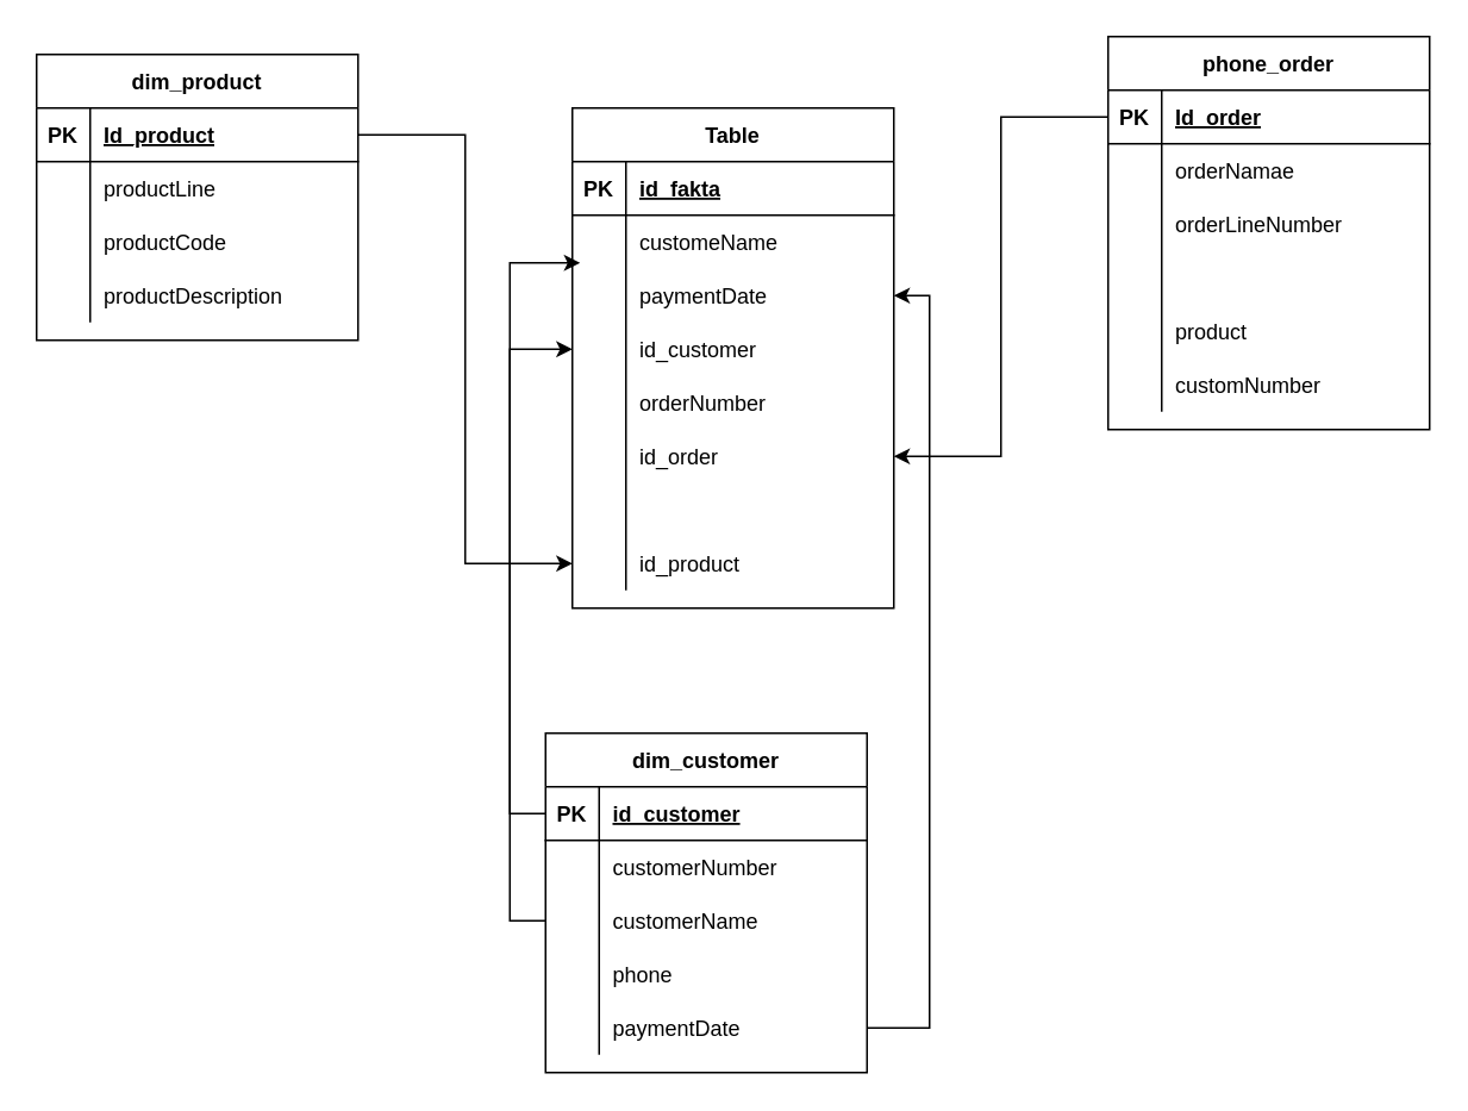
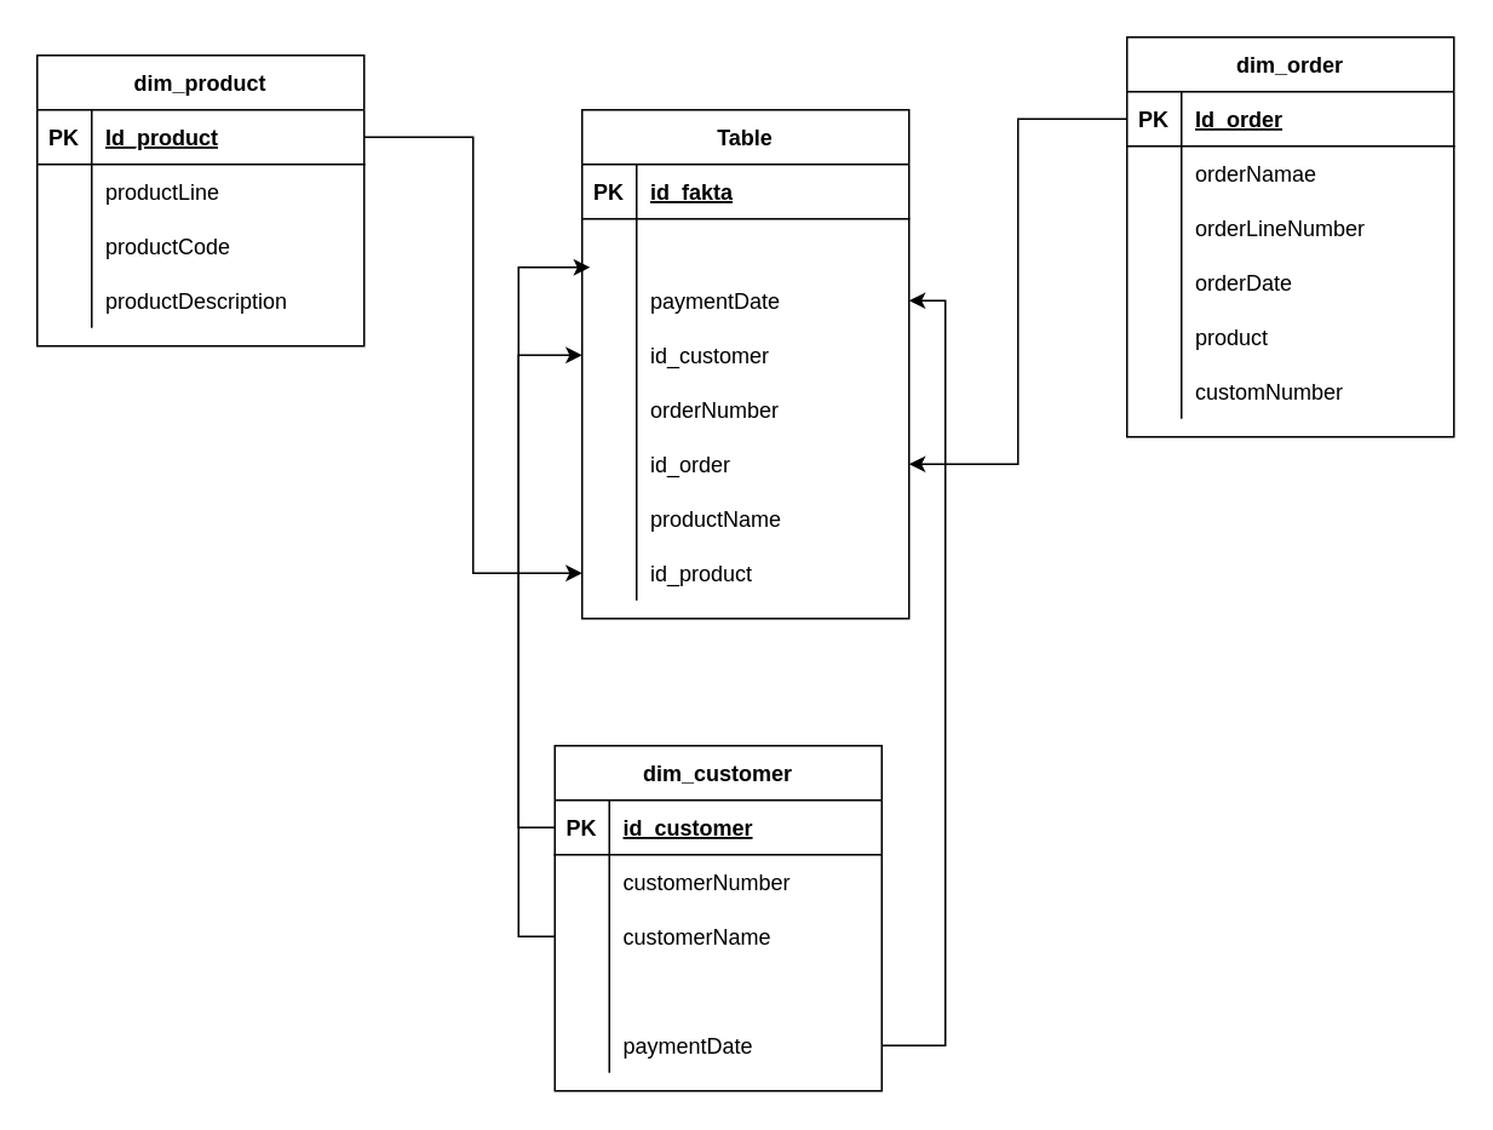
  <mxCell id="0" />
  <mxCell id="1" parent="0" />
  <mxCell id="2" value="dim_product" style="shape=table;startSize=30;container=1;collapsible=1;childLayout=tableLayout;fixedRows=1;rowLines=0;fontStyle=1;align=center;resizeLast=1;" vertex="1" parent="1"><mxGeometry x="20" y="30" width="180" height="160" as="geometry" /></mxCell>
  <mxCell id="3" value="" style="shape=partialRectangle;collapsible=0;dropTarget=0;pointerEvents=0;fillColor=none;top=0;left=0;bottom=1;right=0;points=[[0,0.5],[1,0.5]];portConstraint=eastwest;" vertex="1" parent="2"><mxGeometry y="30" width="180" height="30" as="geometry" /></mxCell>
  <mxCell id="4" value="PK" style="shape=partialRectangle;connectable=0;fillColor=none;top=0;left=0;bottom=0;right=0;fontStyle=1;overflow=hidden;" vertex="1" parent="3"><mxGeometry width="30" height="30" as="geometry"><mxRectangle width="30" height="30" as="alternateBounds" /></mxGeometry></mxCell>
  <mxCell id="5" value="Id_product" style="shape=partialRectangle;connectable=0;fillColor=none;top=0;left=0;bottom=0;right=0;align=left;spacingLeft=6;fontStyle=5;overflow=hidden;" vertex="1" parent="3"><mxGeometry x="30" width="150" height="30" as="geometry"><mxRectangle width="150" height="30" as="alternateBounds" /></mxGeometry></mxCell>
  <mxCell id="6" value="" style="shape=partialRectangle;collapsible=0;dropTarget=0;pointerEvents=0;fillColor=none;top=0;left=0;bottom=0;right=0;points=[[0,0.5],[1,0.5]];portConstraint=eastwest;" vertex="1" parent="2"><mxGeometry y="60" width="180" height="30" as="geometry" /></mxCell>
  <mxCell id="7" value="" style="shape=partialRectangle;connectable=0;fillColor=none;top=0;left=0;bottom=0;right=0;editable=1;overflow=hidden;" vertex="1" parent="6"><mxGeometry width="30" height="30" as="geometry"><mxRectangle width="30" height="30" as="alternateBounds" /></mxGeometry></mxCell>
  <mxCell id="8" value="productLine" style="shape=partialRectangle;connectable=0;fillColor=none;top=0;left=0;bottom=0;right=0;align=left;spacingLeft=6;overflow=hidden;" vertex="1" parent="6"><mxGeometry x="30" width="150" height="30" as="geometry"><mxRectangle width="150" height="30" as="alternateBounds" /></mxGeometry></mxCell>
  <mxCell id="9" value="" style="shape=partialRectangle;collapsible=0;dropTarget=0;pointerEvents=0;fillColor=none;top=0;left=0;bottom=0;right=0;points=[[0,0.5],[1,0.5]];portConstraint=eastwest;" vertex="1" parent="2"><mxGeometry y="90" width="180" height="30" as="geometry" /></mxCell>
  <mxCell id="10" value="" style="shape=partialRectangle;connectable=0;fillColor=none;top=0;left=0;bottom=0;right=0;editable=1;overflow=hidden;" vertex="1" parent="9"><mxGeometry width="30" height="30" as="geometry"><mxRectangle width="30" height="30" as="alternateBounds" /></mxGeometry></mxCell>
  <mxCell id="11" value="productCode" style="shape=partialRectangle;connectable=0;fillColor=none;top=0;left=0;bottom=0;right=0;align=left;spacingLeft=6;overflow=hidden;" vertex="1" parent="9"><mxGeometry x="30" width="150" height="30" as="geometry"><mxRectangle width="150" height="30" as="alternateBounds" /></mxGeometry></mxCell>
  <mxCell id="12" value="" style="shape=partialRectangle;collapsible=0;dropTarget=0;pointerEvents=0;fillColor=none;top=0;left=0;bottom=0;right=0;points=[[0,0.5],[1,0.5]];portConstraint=eastwest;" vertex="1" parent="2"><mxGeometry y="120" width="180" height="30" as="geometry" /></mxCell>
  <mxCell id="13" value="" style="shape=partialRectangle;connectable=0;fillColor=none;top=0;left=0;bottom=0;right=0;editable=1;overflow=hidden;" vertex="1" parent="12"><mxGeometry width="30" height="30" as="geometry"><mxRectangle width="30" height="30" as="alternateBounds" /></mxGeometry></mxCell>
  <mxCell id="14" value="productDescription" style="shape=partialRectangle;connectable=0;fillColor=none;top=0;left=0;bottom=0;right=0;align=left;spacingLeft=6;overflow=hidden;" vertex="1" parent="12"><mxGeometry x="30" width="150" height="30" as="geometry"><mxRectangle width="150" height="30" as="alternateBounds" /></mxGeometry></mxCell>
- <mxCell id="15" value="phone_order" style="shape=table;startSize=30;container=1;collapsible=1;childLayout=tableLayout;fixedRows=1;rowLines=0;fontStyle=1;align=center;resizeLast=1;" vertex="1" parent="1"><mxGeometry x="620" y="20" width="180" height="220" as="geometry" /></mxCell>
+ <mxCell id="15" value="dim_order" style="shape=table;startSize=30;container=1;collapsible=1;childLayout=tableLayout;fixedRows=1;rowLines=0;fontStyle=1;align=center;resizeLast=1;" vertex="1" parent="1"><mxGeometry x="620" y="20" width="180" height="220" as="geometry" /></mxCell>
  <mxCell id="16" value="" style="shape=partialRectangle;collapsible=0;dropTarget=0;pointerEvents=0;fillColor=none;top=0;left=0;bottom=1;right=0;points=[[0,0.5],[1,0.5]];portConstraint=eastwest;" vertex="1" parent="15"><mxGeometry y="30" width="180" height="30" as="geometry" /></mxCell>
  <mxCell id="17" value="PK" style="shape=partialRectangle;connectable=0;fillColor=none;top=0;left=0;bottom=0;right=0;fontStyle=1;overflow=hidden;" vertex="1" parent="16"><mxGeometry width="30" height="30" as="geometry"><mxRectangle width="30" height="30" as="alternateBounds" /></mxGeometry></mxCell>
  <mxCell id="18" value="Id_order" style="shape=partialRectangle;connectable=0;fillColor=none;top=0;left=0;bottom=0;right=0;align=left;spacingLeft=6;fontStyle=5;overflow=hidden;" vertex="1" parent="16"><mxGeometry x="30" width="150" height="30" as="geometry"><mxRectangle width="150" height="30" as="alternateBounds" /></mxGeometry></mxCell>
  <mxCell id="19" value="" style="shape=partialRectangle;collapsible=0;dropTarget=0;pointerEvents=0;fillColor=none;top=0;left=0;bottom=0;right=0;points=[[0,0.5],[1,0.5]];portConstraint=eastwest;" vertex="1" parent="15"><mxGeometry y="60" width="180" height="30" as="geometry" /></mxCell>
  <mxCell id="20" value="" style="shape=partialRectangle;connectable=0;fillColor=none;top=0;left=0;bottom=0;right=0;editable=1;overflow=hidden;" vertex="1" parent="19"><mxGeometry width="30" height="30" as="geometry"><mxRectangle width="30" height="30" as="alternateBounds" /></mxGeometry></mxCell>
  <mxCell id="21" value="orderNamae" style="shape=partialRectangle;connectable=0;fillColor=none;top=0;left=0;bottom=0;right=0;align=left;spacingLeft=6;overflow=hidden;" vertex="1" parent="19"><mxGeometry x="30" width="150" height="30" as="geometry"><mxRectangle width="150" height="30" as="alternateBounds" /></mxGeometry></mxCell>
  <mxCell id="22" value="" style="shape=partialRectangle;collapsible=0;dropTarget=0;pointerEvents=0;fillColor=none;top=0;left=0;bottom=0;right=0;points=[[0,0.5],[1,0.5]];portConstraint=eastwest;" vertex="1" parent="15"><mxGeometry y="90" width="180" height="30" as="geometry" /></mxCell>
  <mxCell id="23" value="" style="shape=partialRectangle;connectable=0;fillColor=none;top=0;left=0;bottom=0;right=0;editable=1;overflow=hidden;" vertex="1" parent="22"><mxGeometry width="30" height="30" as="geometry"><mxRectangle width="30" height="30" as="alternateBounds" /></mxGeometry></mxCell>
  <mxCell id="24" value="orderLineNumber" style="shape=partialRectangle;connectable=0;fillColor=none;top=0;left=0;bottom=0;right=0;align=left;spacingLeft=6;overflow=hidden;" vertex="1" parent="22"><mxGeometry x="30" width="150" height="30" as="geometry"><mxRectangle width="150" height="30" as="alternateBounds" /></mxGeometry></mxCell>
  <mxCell id="25" value="" style="shape=partialRectangle;collapsible=0;dropTarget=0;pointerEvents=0;fillColor=none;top=0;left=0;bottom=0;right=0;points=[[0,0.5],[1,0.5]];portConstraint=eastwest;" vertex="1" parent="15"><mxGeometry y="120" width="180" height="30" as="geometry" /></mxCell>
  <mxCell id="26" value="" style="shape=partialRectangle;connectable=0;fillColor=none;top=0;left=0;bottom=0;right=0;editable=1;overflow=hidden;" vertex="1" parent="25"><mxGeometry width="30" height="30" as="geometry"><mxRectangle width="30" height="30" as="alternateBounds" /></mxGeometry></mxCell>
+ <mxCell id="27" value="orderDate" style="shape=partialRectangle;connectable=0;fillColor=none;top=0;left=0;bottom=0;right=0;align=left;spacingLeft=6;overflow=hidden;" vertex="1" parent="25"><mxGeometry x="30" width="150" height="30" as="geometry"><mxRectangle width="150" height="30" as="alternateBounds" /></mxGeometry></mxCell>
  <mxCell id="28" value="" style="shape=partialRectangle;collapsible=0;dropTarget=0;pointerEvents=0;fillColor=none;top=0;left=0;bottom=0;right=0;points=[[0,0.5],[1,0.5]];portConstraint=eastwest;" vertex="1" parent="15"><mxGeometry y="150" width="180" height="30" as="geometry" /></mxCell>
  <mxCell id="29" value="" style="shape=partialRectangle;connectable=0;fillColor=none;top=0;left=0;bottom=0;right=0;editable=1;overflow=hidden;" vertex="1" parent="28"><mxGeometry width="30" height="30" as="geometry"><mxRectangle width="30" height="30" as="alternateBounds" /></mxGeometry></mxCell>
  <mxCell id="30" value="product" style="shape=partialRectangle;connectable=0;fillColor=none;top=0;left=0;bottom=0;right=0;align=left;spacingLeft=6;overflow=hidden;" vertex="1" parent="28"><mxGeometry x="30" width="150" height="30" as="geometry"><mxRectangle width="150" height="30" as="alternateBounds" /></mxGeometry></mxCell>
  <mxCell id="31" value="" style="shape=partialRectangle;collapsible=0;dropTarget=0;pointerEvents=0;fillColor=none;top=0;left=0;bottom=0;right=0;points=[[0,0.5],[1,0.5]];portConstraint=eastwest;" vertex="1" parent="15"><mxGeometry y="180" width="180" height="30" as="geometry" /></mxCell>
  <mxCell id="32" value="" style="shape=partialRectangle;connectable=0;fillColor=none;top=0;left=0;bottom=0;right=0;editable=1;overflow=hidden;" vertex="1" parent="31"><mxGeometry width="30" height="30" as="geometry"><mxRectangle width="30" height="30" as="alternateBounds" /></mxGeometry></mxCell>
  <mxCell id="33" value="customNumber" style="shape=partialRectangle;connectable=0;fillColor=none;top=0;left=0;bottom=0;right=0;align=left;spacingLeft=6;overflow=hidden;" vertex="1" parent="31"><mxGeometry x="30" width="150" height="30" as="geometry"><mxRectangle width="150" height="30" as="alternateBounds" /></mxGeometry></mxCell>
  <mxCell id="34" value="dim_customer" style="shape=table;startSize=30;container=1;collapsible=1;childLayout=tableLayout;fixedRows=1;rowLines=0;fontStyle=1;align=center;resizeLast=1;" vertex="1" parent="1"><mxGeometry x="305" y="410" width="180" height="190" as="geometry" /></mxCell>
  <mxCell id="35" value="" style="shape=partialRectangle;collapsible=0;dropTarget=0;pointerEvents=0;fillColor=none;top=0;left=0;bottom=1;right=0;points=[[0,0.5],[1,0.5]];portConstraint=eastwest;" vertex="1" parent="34"><mxGeometry y="30" width="180" height="30" as="geometry" /></mxCell>
  <mxCell id="36" value="PK" style="shape=partialRectangle;connectable=0;fillColor=none;top=0;left=0;bottom=0;right=0;fontStyle=1;overflow=hidden;" vertex="1" parent="35"><mxGeometry width="30" height="30" as="geometry"><mxRectangle width="30" height="30" as="alternateBounds" /></mxGeometry></mxCell>
  <mxCell id="37" value="id_customer" style="shape=partialRectangle;connectable=0;fillColor=none;top=0;left=0;bottom=0;right=0;align=left;spacingLeft=6;fontStyle=5;overflow=hidden;" vertex="1" parent="35"><mxGeometry x="30" width="150" height="30" as="geometry"><mxRectangle width="150" height="30" as="alternateBounds" /></mxGeometry></mxCell>
  <mxCell id="38" value="" style="shape=partialRectangle;collapsible=0;dropTarget=0;pointerEvents=0;fillColor=none;top=0;left=0;bottom=0;right=0;points=[[0,0.5],[1,0.5]];portConstraint=eastwest;" vertex="1" parent="34"><mxGeometry y="60" width="180" height="30" as="geometry" /></mxCell>
  <mxCell id="39" value="" style="shape=partialRectangle;connectable=0;fillColor=none;top=0;left=0;bottom=0;right=0;editable=1;overflow=hidden;" vertex="1" parent="38"><mxGeometry width="30" height="30" as="geometry"><mxRectangle width="30" height="30" as="alternateBounds" /></mxGeometry></mxCell>
  <mxCell id="40" value="customerNumber" style="shape=partialRectangle;connectable=0;fillColor=none;top=0;left=0;bottom=0;right=0;align=left;spacingLeft=6;overflow=hidden;" vertex="1" parent="38"><mxGeometry x="30" width="150" height="30" as="geometry"><mxRectangle width="150" height="30" as="alternateBounds" /></mxGeometry></mxCell>
  <mxCell id="41" value="" style="shape=partialRectangle;collapsible=0;dropTarget=0;pointerEvents=0;fillColor=none;top=0;left=0;bottom=0;right=0;points=[[0,0.5],[1,0.5]];portConstraint=eastwest;" vertex="1" parent="34"><mxGeometry y="90" width="180" height="30" as="geometry" /></mxCell>
  <mxCell id="42" value="" style="shape=partialRectangle;connectable=0;fillColor=none;top=0;left=0;bottom=0;right=0;editable=1;overflow=hidden;" vertex="1" parent="41"><mxGeometry width="30" height="30" as="geometry"><mxRectangle width="30" height="30" as="alternateBounds" /></mxGeometry></mxCell>
  <mxCell id="43" value="customerName" style="shape=partialRectangle;connectable=0;fillColor=none;top=0;left=0;bottom=0;right=0;align=left;spacingLeft=6;overflow=hidden;" vertex="1" parent="41"><mxGeometry x="30" width="150" height="30" as="geometry"><mxRectangle width="150" height="30" as="alternateBounds" /></mxGeometry></mxCell>
  <mxCell id="44" value="" style="shape=partialRectangle;collapsible=0;dropTarget=0;pointerEvents=0;fillColor=none;top=0;left=0;bottom=0;right=0;points=[[0,0.5],[1,0.5]];portConstraint=eastwest;" vertex="1" parent="34"><mxGeometry y="120" width="180" height="30" as="geometry" /></mxCell>
  <mxCell id="45" value="" style="shape=partialRectangle;connectable=0;fillColor=none;top=0;left=0;bottom=0;right=0;editable=1;overflow=hidden;" vertex="1" parent="44"><mxGeometry width="30" height="30" as="geometry"><mxRectangle width="30" height="30" as="alternateBounds" /></mxGeometry></mxCell>
- <mxCell id="46" value="phone" style="shape=partialRectangle;connectable=0;fillColor=none;top=0;left=0;bottom=0;right=0;align=left;spacingLeft=6;overflow=hidden;" vertex="1" parent="44"><mxGeometry x="30" width="150" height="30" as="geometry"><mxRectangle width="150" height="30" as="alternateBounds" /></mxGeometry></mxCell>
  <mxCell id="47" value="" style="shape=partialRectangle;collapsible=0;dropTarget=0;pointerEvents=0;fillColor=none;top=0;left=0;bottom=0;right=0;points=[[0,0.5],[1,0.5]];portConstraint=eastwest;" vertex="1" parent="34"><mxGeometry y="150" width="180" height="30" as="geometry" /></mxCell>
  <mxCell id="48" value="" style="shape=partialRectangle;connectable=0;fillColor=none;top=0;left=0;bottom=0;right=0;editable=1;overflow=hidden;" vertex="1" parent="47"><mxGeometry width="30" height="30" as="geometry"><mxRectangle width="30" height="30" as="alternateBounds" /></mxGeometry></mxCell>
  <mxCell id="49" value="paymentDate" style="shape=partialRectangle;connectable=0;fillColor=none;top=0;left=0;bottom=0;right=0;align=left;spacingLeft=6;overflow=hidden;" vertex="1" parent="47"><mxGeometry x="30" width="150" height="30" as="geometry"><mxRectangle width="150" height="30" as="alternateBounds" /></mxGeometry></mxCell>
  <mxCell id="50" value="Table" style="shape=table;startSize=30;container=1;collapsible=1;childLayout=tableLayout;fixedRows=1;rowLines=0;fontStyle=1;align=center;resizeLast=1;" vertex="1" parent="1"><mxGeometry x="320" y="60" width="180" height="280" as="geometry" /></mxCell>
  <mxCell id="51" value="" style="shape=partialRectangle;collapsible=0;dropTarget=0;pointerEvents=0;fillColor=none;top=0;left=0;bottom=1;right=0;points=[[0,0.5],[1,0.5]];portConstraint=eastwest;" vertex="1" parent="50"><mxGeometry y="30" width="180" height="30" as="geometry" /></mxCell>
  <mxCell id="52" value="PK" style="shape=partialRectangle;connectable=0;fillColor=none;top=0;left=0;bottom=0;right=0;fontStyle=1;overflow=hidden;" vertex="1" parent="51"><mxGeometry width="30" height="30" as="geometry"><mxRectangle width="30" height="30" as="alternateBounds" /></mxGeometry></mxCell>
  <mxCell id="53" value="id_fakta" style="shape=partialRectangle;connectable=0;fillColor=none;top=0;left=0;bottom=0;right=0;align=left;spacingLeft=6;fontStyle=5;overflow=hidden;" vertex="1" parent="51"><mxGeometry x="30" width="150" height="30" as="geometry"><mxRectangle width="150" height="30" as="alternateBounds" /></mxGeometry></mxCell>
  <mxCell id="54" value="" style="shape=partialRectangle;collapsible=0;dropTarget=0;pointerEvents=0;fillColor=none;top=0;left=0;bottom=0;right=0;points=[[0,0.5],[1,0.5]];portConstraint=eastwest;" vertex="1" parent="50"><mxGeometry y="60" width="180" height="30" as="geometry" /></mxCell>
  <mxCell id="55" value="" style="shape=partialRectangle;connectable=0;fillColor=none;top=0;left=0;bottom=0;right=0;editable=1;overflow=hidden;" vertex="1" parent="54"><mxGeometry width="30" height="30" as="geometry"><mxRectangle width="30" height="30" as="alternateBounds" /></mxGeometry></mxCell>
- <mxCell id="56" value="customeName" style="shape=partialRectangle;connectable=0;fillColor=none;top=0;left=0;bottom=0;right=0;align=left;spacingLeft=6;overflow=hidden;" vertex="1" parent="54"><mxGeometry x="30" width="150" height="30" as="geometry"><mxRectangle width="150" height="30" as="alternateBounds" /></mxGeometry></mxCell>
  <mxCell id="57" value="" style="shape=partialRectangle;collapsible=0;dropTarget=0;pointerEvents=0;fillColor=none;top=0;left=0;bottom=0;right=0;points=[[0,0.5],[1,0.5]];portConstraint=eastwest;" vertex="1" parent="50"><mxGeometry y="90" width="180" height="30" as="geometry" /></mxCell>
  <mxCell id="58" value="" style="shape=partialRectangle;connectable=0;fillColor=none;top=0;left=0;bottom=0;right=0;editable=1;overflow=hidden;" vertex="1" parent="57"><mxGeometry width="30" height="30" as="geometry"><mxRectangle width="30" height="30" as="alternateBounds" /></mxGeometry></mxCell>
  <mxCell id="59" value="paymentDate" style="shape=partialRectangle;connectable=0;fillColor=none;top=0;left=0;bottom=0;right=0;align=left;spacingLeft=6;overflow=hidden;" vertex="1" parent="57"><mxGeometry x="30" width="150" height="30" as="geometry"><mxRectangle width="150" height="30" as="alternateBounds" /></mxGeometry></mxCell>
  <mxCell id="60" value="" style="shape=partialRectangle;collapsible=0;dropTarget=0;pointerEvents=0;fillColor=none;top=0;left=0;bottom=0;right=0;points=[[0,0.5],[1,0.5]];portConstraint=eastwest;" vertex="1" parent="50"><mxGeometry y="120" width="180" height="30" as="geometry" /></mxCell>
  <mxCell id="61" value="" style="shape=partialRectangle;connectable=0;fillColor=none;top=0;left=0;bottom=0;right=0;editable=1;overflow=hidden;" vertex="1" parent="60"><mxGeometry width="30" height="30" as="geometry"><mxRectangle width="30" height="30" as="alternateBounds" /></mxGeometry></mxCell>
  <mxCell id="62" value="id_customer" style="shape=partialRectangle;connectable=0;fillColor=none;top=0;left=0;bottom=0;right=0;align=left;spacingLeft=6;overflow=hidden;" vertex="1" parent="60"><mxGeometry x="30" width="150" height="30" as="geometry"><mxRectangle width="150" height="30" as="alternateBounds" /></mxGeometry></mxCell>
  <mxCell id="63" value="" style="shape=partialRectangle;collapsible=0;dropTarget=0;pointerEvents=0;fillColor=none;top=0;left=0;bottom=0;right=0;points=[[0,0.5],[1,0.5]];portConstraint=eastwest;" vertex="1" parent="50"><mxGeometry y="150" width="180" height="30" as="geometry" /></mxCell>
  <mxCell id="64" value="" style="shape=partialRectangle;connectable=0;fillColor=none;top=0;left=0;bottom=0;right=0;editable=1;overflow=hidden;" vertex="1" parent="63"><mxGeometry width="30" height="30" as="geometry"><mxRectangle width="30" height="30" as="alternateBounds" /></mxGeometry></mxCell>
  <mxCell id="65" value="orderNumber" style="shape=partialRectangle;connectable=0;fillColor=none;top=0;left=0;bottom=0;right=0;align=left;spacingLeft=6;overflow=hidden;" vertex="1" parent="63"><mxGeometry x="30" width="150" height="30" as="geometry"><mxRectangle width="150" height="30" as="alternateBounds" /></mxGeometry></mxCell>
  <mxCell id="66" value="" style="shape=partialRectangle;collapsible=0;dropTarget=0;pointerEvents=0;fillColor=none;top=0;left=0;bottom=0;right=0;points=[[0,0.5],[1,0.5]];portConstraint=eastwest;" vertex="1" parent="50"><mxGeometry y="180" width="180" height="30" as="geometry" /></mxCell>
  <mxCell id="67" value="" style="shape=partialRectangle;connectable=0;fillColor=none;top=0;left=0;bottom=0;right=0;editable=1;overflow=hidden;" vertex="1" parent="66"><mxGeometry width="30" height="30" as="geometry"><mxRectangle width="30" height="30" as="alternateBounds" /></mxGeometry></mxCell>
  <mxCell id="68" value="id_order" style="shape=partialRectangle;connectable=0;fillColor=none;top=0;left=0;bottom=0;right=0;align=left;spacingLeft=6;overflow=hidden;" vertex="1" parent="66"><mxGeometry x="30" width="150" height="30" as="geometry"><mxRectangle width="150" height="30" as="alternateBounds" /></mxGeometry></mxCell>
  <mxCell id="69" value="" style="shape=partialRectangle;collapsible=0;dropTarget=0;pointerEvents=0;fillColor=none;top=0;left=0;bottom=0;right=0;points=[[0,0.5],[1,0.5]];portConstraint=eastwest;" vertex="1" parent="50"><mxGeometry y="210" width="180" height="30" as="geometry" /></mxCell>
  <mxCell id="70" value="" style="shape=partialRectangle;connectable=0;fillColor=none;top=0;left=0;bottom=0;right=0;editable=1;overflow=hidden;" vertex="1" parent="69"><mxGeometry width="30" height="30" as="geometry"><mxRectangle width="30" height="30" as="alternateBounds" /></mxGeometry></mxCell>
+ <mxCell id="71" value="productName" style="shape=partialRectangle;connectable=0;fillColor=none;top=0;left=0;bottom=0;right=0;align=left;spacingLeft=6;overflow=hidden;" vertex="1" parent="69"><mxGeometry x="30" width="150" height="30" as="geometry"><mxRectangle width="150" height="30" as="alternateBounds" /></mxGeometry></mxCell>
  <mxCell id="72" value="" style="shape=partialRectangle;collapsible=0;dropTarget=0;pointerEvents=0;fillColor=none;top=0;left=0;bottom=0;right=0;points=[[0,0.5],[1,0.5]];portConstraint=eastwest;" vertex="1" parent="50"><mxGeometry y="240" width="180" height="30" as="geometry" /></mxCell>
  <mxCell id="73" value="" style="shape=partialRectangle;connectable=0;fillColor=none;top=0;left=0;bottom=0;right=0;editable=1;overflow=hidden;" vertex="1" parent="72"><mxGeometry width="30" height="30" as="geometry"><mxRectangle width="30" height="30" as="alternateBounds" /></mxGeometry></mxCell>
  <mxCell id="74" value="id_product" style="shape=partialRectangle;connectable=0;fillColor=none;top=0;left=0;bottom=0;right=0;align=left;spacingLeft=6;overflow=hidden;" vertex="1" parent="72"><mxGeometry x="30" width="150" height="30" as="geometry"><mxRectangle width="150" height="30" as="alternateBounds" /></mxGeometry></mxCell>
  <mxCell id="75" style="edgeStyle=orthogonalEdgeStyle;rounded=0;orthogonalLoop=1;jettySize=auto;html=1;exitX=1;exitY=0.5;exitDx=0;exitDy=0;" edge="1" parent="1" source="3" target="72"><mxGeometry relative="1" as="geometry"><mxPoint x="270" y="310" as="targetPoint" /></mxGeometry></mxCell>
  <mxCell id="76" style="edgeStyle=orthogonalEdgeStyle;rounded=0;orthogonalLoop=1;jettySize=auto;html=1;exitX=0;exitY=0.5;exitDx=0;exitDy=0;entryX=1;entryY=0.5;entryDx=0;entryDy=0;" edge="1" parent="1" source="16" target="66"><mxGeometry relative="1" as="geometry" /></mxCell>
  <mxCell id="77" style="edgeStyle=orthogonalEdgeStyle;rounded=0;orthogonalLoop=1;jettySize=auto;html=1;exitX=0;exitY=0.5;exitDx=0;exitDy=0;entryX=0;entryY=0.5;entryDx=0;entryDy=0;" edge="1" parent="1" source="35" target="60"><mxGeometry relative="1" as="geometry" /></mxCell>
  <mxCell id="78" style="edgeStyle=orthogonalEdgeStyle;rounded=0;orthogonalLoop=1;jettySize=auto;html=1;exitX=0;exitY=0.5;exitDx=0;exitDy=0;entryX=0.024;entryY=-0.11;entryDx=0;entryDy=0;entryPerimeter=0;" edge="1" parent="1" source="41" target="57"><mxGeometry relative="1" as="geometry" /></mxCell>
  <mxCell id="79" style="edgeStyle=orthogonalEdgeStyle;rounded=0;orthogonalLoop=1;jettySize=auto;html=1;exitX=1;exitY=0.5;exitDx=0;exitDy=0;entryX=1;entryY=0.5;entryDx=0;entryDy=0;" edge="1" parent="1" source="47" target="57"><mxGeometry relative="1" as="geometry" /></mxCell>
